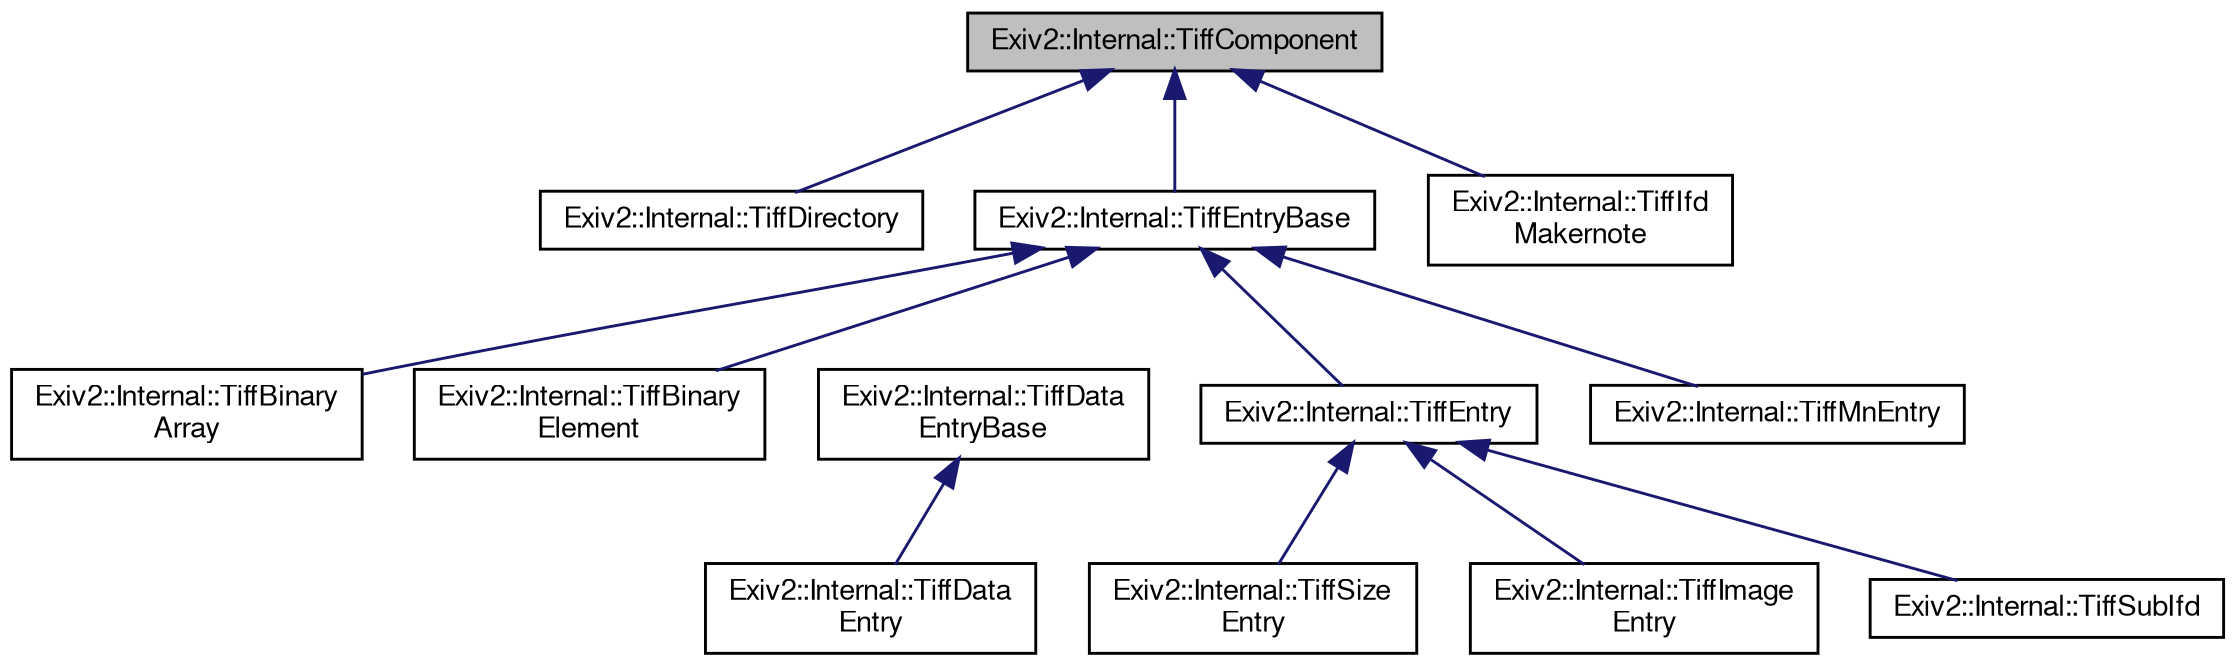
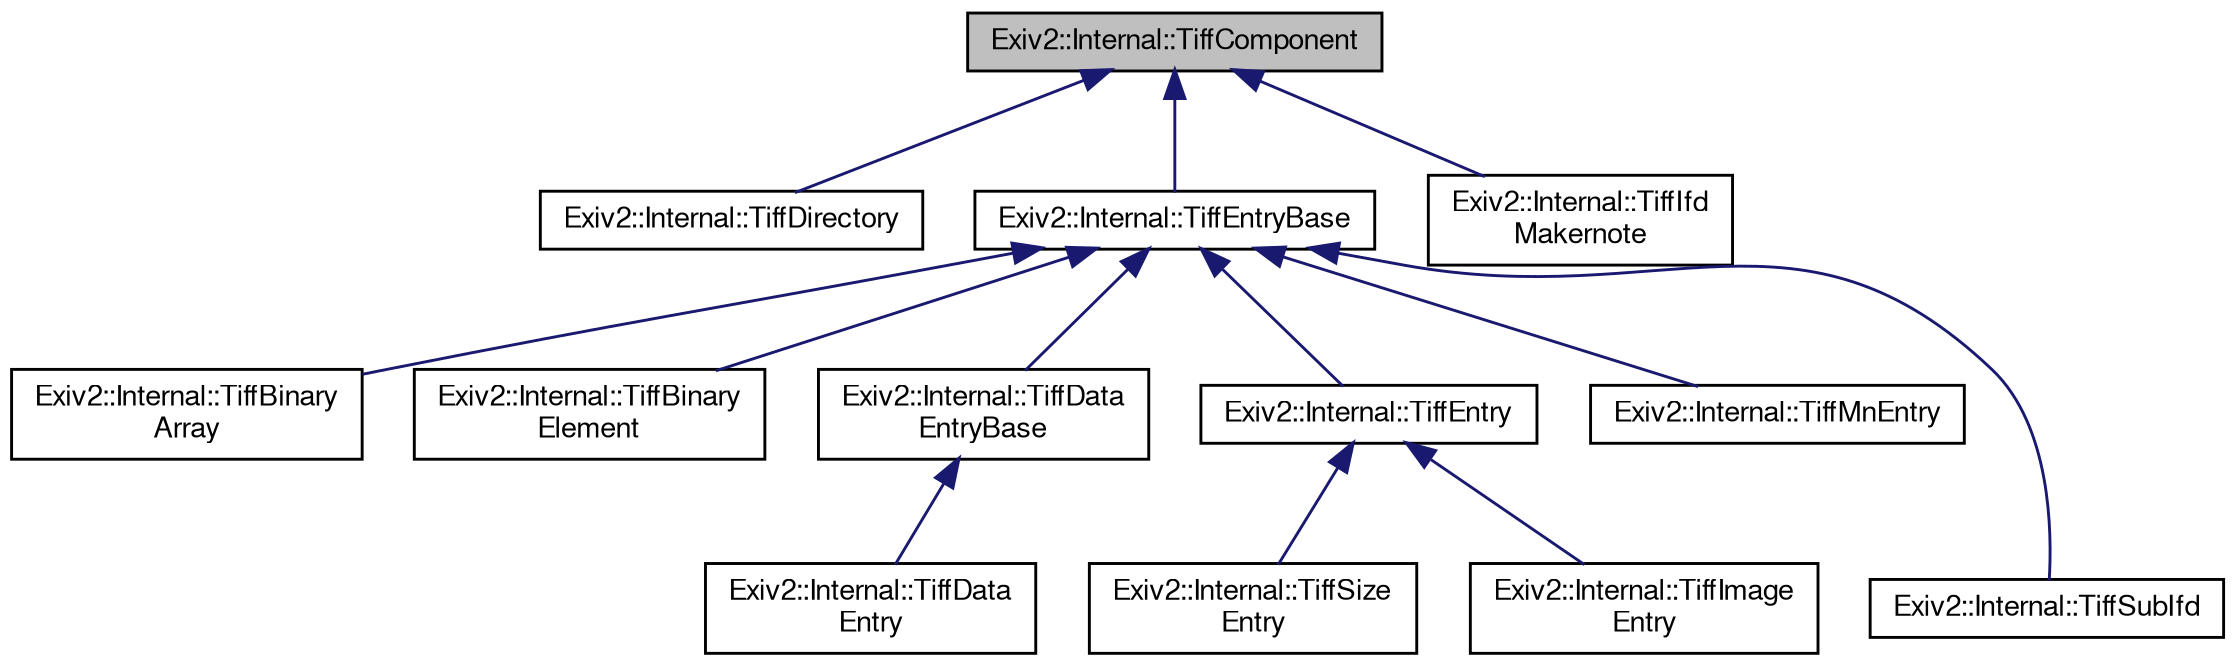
  digraph {
    rankdir=TB
    node [color=black fillcolor=white fontname=FreeSans fontsize=10 shape=record style=filled]
    edge [color=midnightblue dir=back fontname=FreeSans fontsize=10 labelfontname=FreeSans labelfontsize=10 style=solid]
    n1 [fillcolor=grey75 fontcolor=black height=0.2 label="Exiv2::Internal::TiffComponent" width=0.4]
    n2 [height=0.2 label="Exiv2::Internal::TiffDirectory" width=0.4]
    n3 [height=0.2 label="Exiv2::Internal::TiffEntryBase" width=0.4]
    n4 [height=0.2 label="Exiv2::Internal::TiffIfd\lMakernote" width=0.4]
    n5 [height=0.2 label="Exiv2::Internal::TiffBinary\lArray" width=0.4]
    n6 [height=0.2 label="Exiv2::Internal::TiffBinary\lElement" width=0.4]
    n7 [height=0.2 label="Exiv2::Internal::TiffData\lEntryBase" width=0.4]
    n8 [height=0.2 label="Exiv2::Internal::TiffEntry" width=0.4]
    n9 [height=0.2 label="Exiv2::Internal::TiffMnEntry" width=0.4]
    n10 [height=0.2 label="Exiv2::Internal::TiffSubIfd" width=0.4]
    n11 [height=0.2 label="Exiv2::Internal::TiffData\lEntry" width=0.4]
    n12 [height=0.2 label="Exiv2::Internal::TiffSize\lEntry" width=0.4]
    n13 [height=0.2 label="Exiv2::Internal::TiffImage\lEntry" width=0.4]
    n1 -> n2
    n1 -> n3
    n1 -> n4
    n3 -> n5
    n3 -> n6
+   n3 -> n7
    n3 -> n8
    n3 -> n9
-   n8 -> n10
+   n3 -> n10
    n7 -> n11
    n8 -> n12
    n8 -> n13
  }
